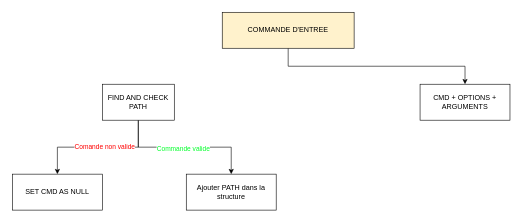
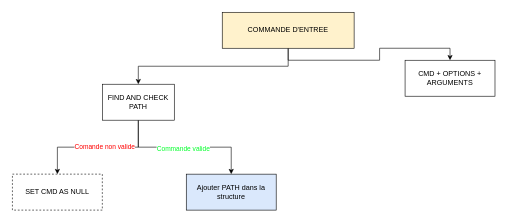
  <mxCell id="0" />
  <mxCell id="1" parent="0" />
+ <mxCell id="2" style="edgeStyle=orthogonalEdgeStyle;rounded=0;orthogonalLoop=1;jettySize=auto;html=1;exitX=0.5;exitY=1;exitDx=0;exitDy=0;" edge="1" parent="1" source="4" target="9"><mxGeometry relative="1" as="geometry" /></mxCell>
  <mxCell id="3" style="edgeStyle=orthogonalEdgeStyle;rounded=0;orthogonalLoop=1;jettySize=auto;html=1;exitX=0.5;exitY=1;exitDx=0;exitDy=0;entryX=0.5;entryY=0;entryDx=0;entryDy=0;" edge="1" parent="1" source="4" target="11"><mxGeometry relative="1" as="geometry" /></mxCell>
  <mxCell id="4" value="COMMANDE D'ENTREE" style="rounded=0;whiteSpace=wrap;html=1;fillColor=#fff2cc;" vertex="1" parent="1"><mxGeometry x="370" y="20" width="220" height="60" as="geometry" /></mxCell>
  <mxCell id="5" style="edgeStyle=orthogonalEdgeStyle;rounded=0;orthogonalLoop=1;jettySize=auto;html=1;exitX=0.5;exitY=1;exitDx=0;exitDy=0;entryX=0.5;entryY=0;entryDx=0;entryDy=0;" edge="1" parent="1" source="9" target="10"><mxGeometry relative="1" as="geometry" /></mxCell>
  <mxCell id="6" value="&lt;font color=&quot;#ff0000&quot;&gt;Comande non valide&lt;/font&gt;" style="edgeLabel;html=1;align=center;verticalAlign=middle;resizable=0;points=[];" vertex="1" connectable="0" parent="5"><mxGeometry x="-0.097" y="-1" relative="1" as="geometry"><mxPoint as="offset" /></mxGeometry></mxCell>
  <mxCell id="7" style="edgeStyle=orthogonalEdgeStyle;rounded=0;orthogonalLoop=1;jettySize=auto;html=1;exitX=0.5;exitY=1;exitDx=0;exitDy=0;entryX=0.5;entryY=0;entryDx=0;entryDy=0;" edge="1" parent="1" source="9" target="12"><mxGeometry relative="1" as="geometry" /></mxCell>
  <mxCell id="8" value="&lt;font color=&quot;#00ff2a&quot;&gt;Commande valide&lt;/font&gt;" style="edgeLabel;html=1;align=center;verticalAlign=middle;resizable=0;points=[];" vertex="1" connectable="0" parent="7"><mxGeometry x="-0.026" y="-2" relative="1" as="geometry"><mxPoint as="offset" /></mxGeometry></mxCell>
  <mxCell id="9" value="FIND AND CHECK PATH" style="rounded=0;whiteSpace=wrap;html=1;" vertex="1" parent="1"><mxGeometry x="170" y="140" width="120" height="60" as="geometry" /></mxCell>
- <mxCell id="10" value="SET CMD AS NULL" style="rounded=0;whiteSpace=wrap;html=1;" vertex="1" parent="1"><mxGeometry x="20" y="290" width="150" height="60" as="geometry" /></mxCell>
- <mxCell id="11" value="CMD + OPTIONS + ARGUMENTS" style="rounded=0;whiteSpace=wrap;html=1;" vertex="1" parent="1"><mxGeometry x="700" y="140" width="150" height="60" as="geometry" /></mxCell>
- <mxCell id="12" value="Ajouter PATH dans la structure" style="rounded=0;whiteSpace=wrap;html=1;" vertex="1" parent="1"><mxGeometry x="310" y="290" width="150" height="60" as="geometry" /></mxCell>
+ <mxCell id="10" value="SET CMD AS NULL" style="rounded=0;whiteSpace=wrap;html=1;dashed=1;" vertex="1" parent="1"><mxGeometry x="20" y="290" width="150" height="60" as="geometry" /></mxCell>
+ <mxCell id="11" value="CMD + OPTIONS + ARGUMENTS" style="rounded=0;whiteSpace=wrap;html=1;" vertex="1" parent="1"><mxGeometry x="675" y="100" width="150" height="60" as="geometry" /></mxCell>
+ <mxCell id="12" value="Ajouter PATH dans la structure" style="rounded=0;whiteSpace=wrap;html=1;fillColor=#dae8fc;" vertex="1" parent="1"><mxGeometry x="310" y="290" width="150" height="60" as="geometry" /></mxCell>
